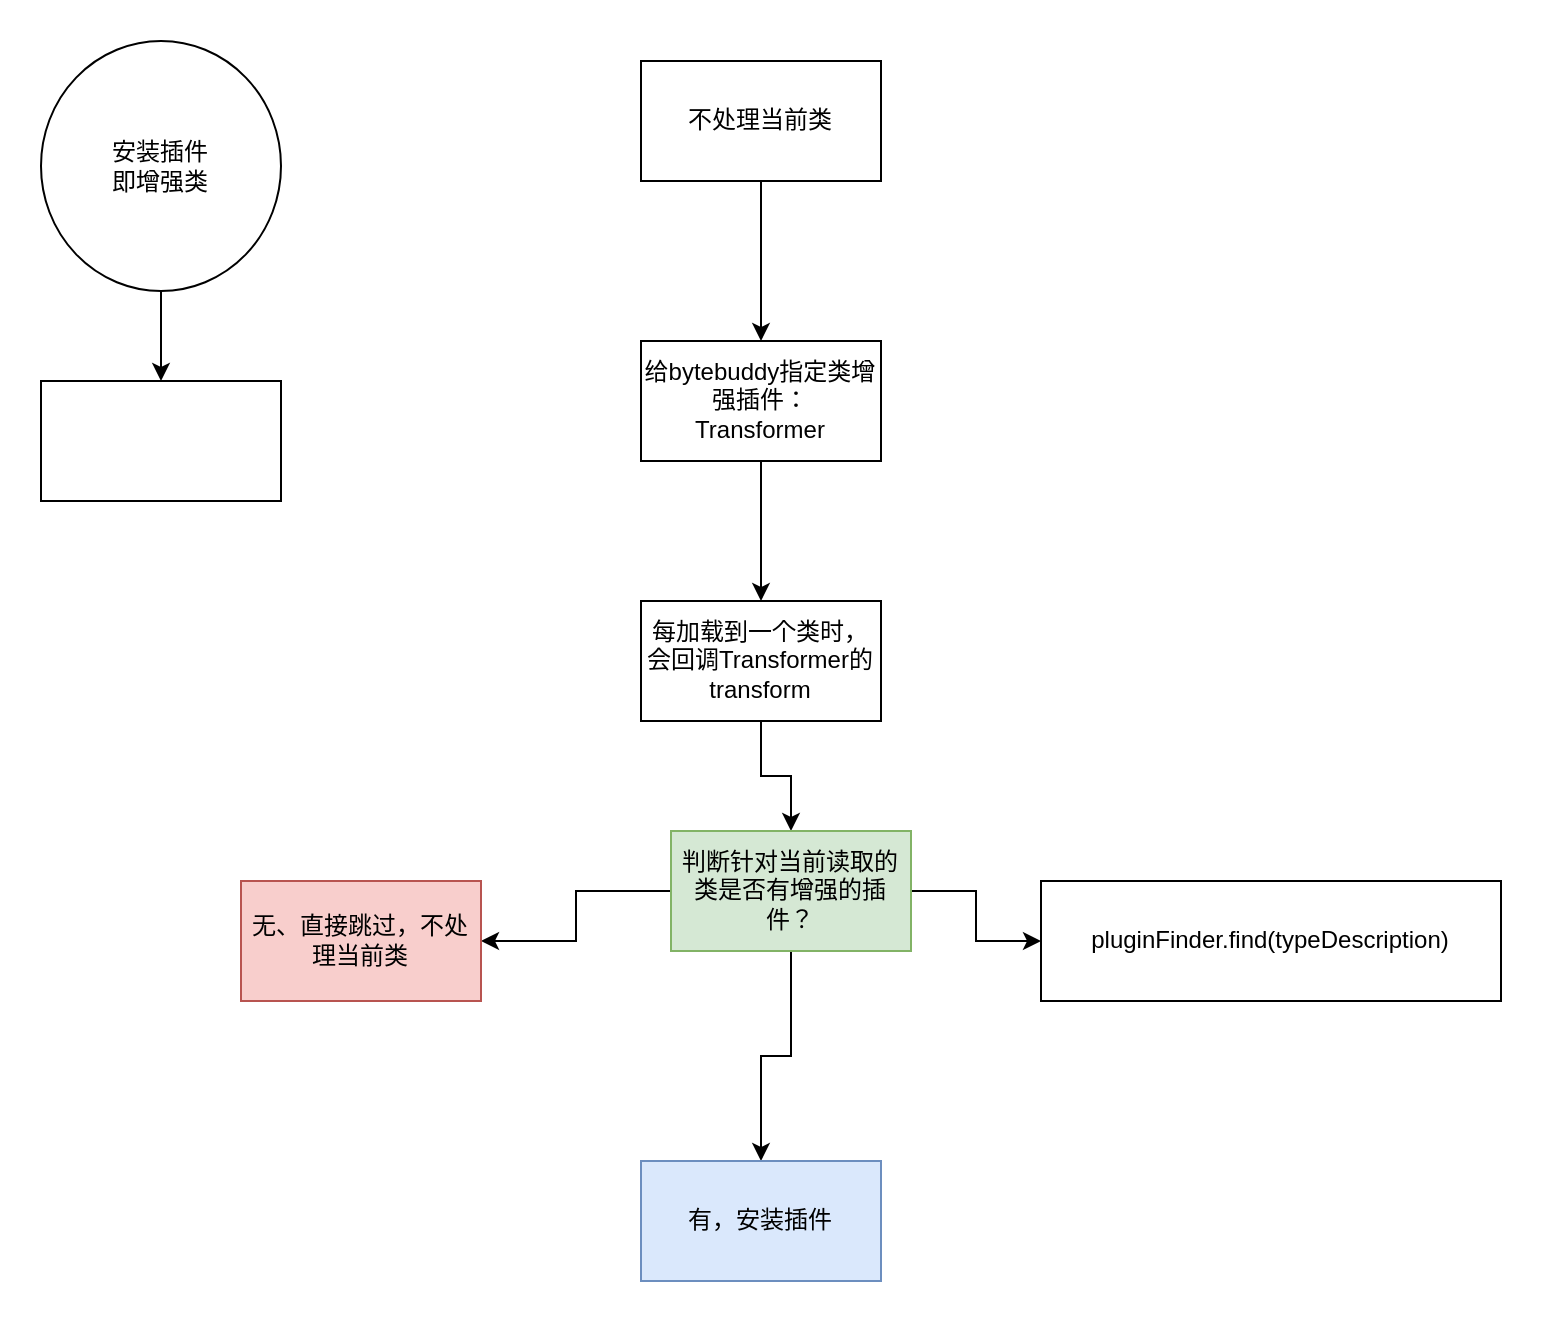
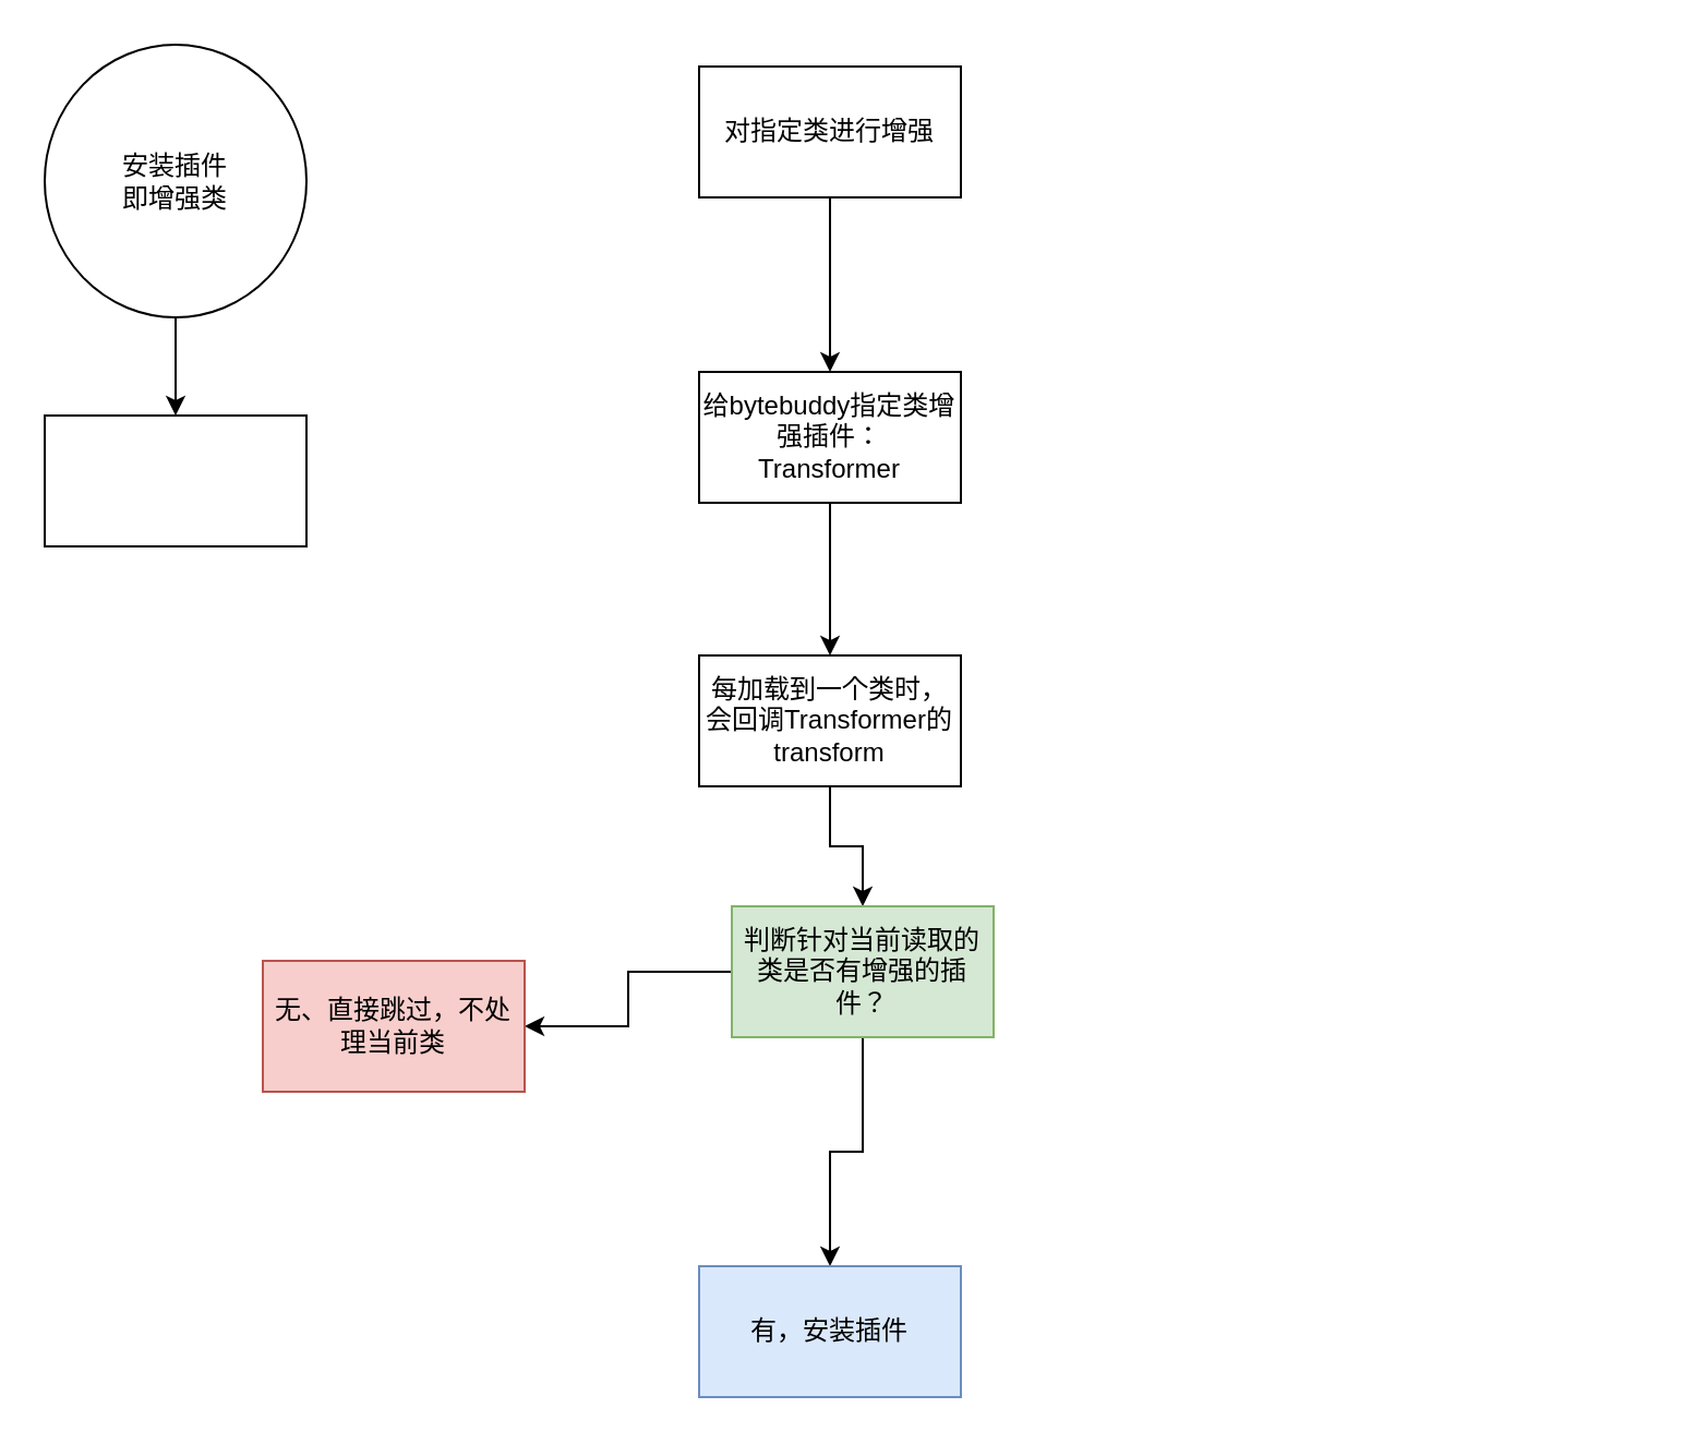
  <mxCell id="0" />
  <mxCell id="1" parent="0" />
  <mxCell id="2" value="" style="edgeStyle=orthogonalEdgeStyle;rounded=0;orthogonalLoop=1;jettySize=auto;html=1;" parent="1" source="3" target="4" edge="1"><mxGeometry relative="1" as="geometry" /></mxCell>
  <mxCell id="3" value="安装插件&lt;div&gt;即增强类&lt;/div&gt;" style="ellipse;whiteSpace=wrap;html=1;" parent="1" vertex="1"><mxGeometry x="20" y="20" width="120" height="125" as="geometry" /></mxCell>
  <mxCell id="4" value="" style="whiteSpace=wrap;html=1;" parent="1" vertex="1"><mxGeometry x="20" y="190" width="120" height="60" as="geometry" /></mxCell>
  <mxCell id="5" value="" style="edgeStyle=orthogonalEdgeStyle;rounded=0;orthogonalLoop=1;jettySize=auto;html=1;" parent="1" source="6" target="8" edge="1"><mxGeometry relative="1" as="geometry" /></mxCell>
- <mxCell id="6" value="不处理当前类" style="rounded=0;whiteSpace=wrap;html=1;" parent="1" vertex="1"><mxGeometry x="320" y="30" width="120" height="60" as="geometry" /></mxCell>
+ <mxCell id="6" value="对指定类进行增强" style="rounded=0;whiteSpace=wrap;html=1;" parent="1" vertex="1"><mxGeometry x="320" y="30" width="120" height="60" as="geometry" /></mxCell>
  <mxCell id="7" value="" style="edgeStyle=orthogonalEdgeStyle;rounded=0;orthogonalLoop=1;jettySize=auto;html=1;" parent="1" source="8" target="10" edge="1"><mxGeometry relative="1" as="geometry" /></mxCell>
  <mxCell id="8" value="给bytebuddy指定类增强插件：&lt;div&gt;Transformer&lt;br&gt;&lt;/div&gt;" style="whiteSpace=wrap;html=1;rounded=0;" parent="1" vertex="1"><mxGeometry x="320" y="170" width="120" height="60" as="geometry" /></mxCell>
  <mxCell id="9" value="" style="edgeStyle=orthogonalEdgeStyle;rounded=0;orthogonalLoop=1;jettySize=auto;html=1;" parent="1" source="10" target="14" edge="1"><mxGeometry relative="1" as="geometry" /></mxCell>
  <mxCell id="10" value="每加载到一个类时，会回调Transformer的transform" style="whiteSpace=wrap;html=1;rounded=0;" parent="1" vertex="1"><mxGeometry x="320" y="300" width="120" height="60" as="geometry" /></mxCell>
- <mxCell id="11" value="" style="edgeStyle=orthogonalEdgeStyle;rounded=0;orthogonalLoop=1;jettySize=auto;html=1;" parent="1" source="14" target="15" edge="1"><mxGeometry relative="1" as="geometry" /></mxCell>
  <mxCell id="12" value="" style="edgeStyle=orthogonalEdgeStyle;rounded=0;orthogonalLoop=1;jettySize=auto;html=1;" parent="1" source="14" target="16" edge="1"><mxGeometry relative="1" as="geometry" /></mxCell>
  <mxCell id="13" value="" style="edgeStyle=orthogonalEdgeStyle;rounded=0;orthogonalLoop=1;jettySize=auto;html=1;" parent="1" source="14" target="17" edge="1"><mxGeometry relative="1" as="geometry" /></mxCell>
  <mxCell id="14" value="判断针对当前读取的类是否有增强的插件？" style="whiteSpace=wrap;html=1;rounded=0;fillColor=#d5e8d4;strokeColor=#82b366;" parent="1" vertex="1"><mxGeometry x="335" y="415" width="120" height="60" as="geometry" /></mxCell>
- <mxCell id="15" value="pluginFinder.find(typeDescription)" style="whiteSpace=wrap;html=1;rounded=0;" parent="1" vertex="1"><mxGeometry x="520" y="440" width="230" height="60" as="geometry" /></mxCell>
  <mxCell id="16" value="有，安装插件" style="whiteSpace=wrap;html=1;rounded=0;fillColor=#dae8fc;strokeColor=#6c8ebf;" parent="1" vertex="1"><mxGeometry x="320" y="580" width="120" height="60" as="geometry" /></mxCell>
  <mxCell id="17" value="无、直接跳过，不处理当前类" style="whiteSpace=wrap;html=1;rounded=0;fillColor=#f8cecc;strokeColor=#b85450;" parent="1" vertex="1"><mxGeometry x="120" y="440" width="120" height="60" as="geometry" /></mxCell>
